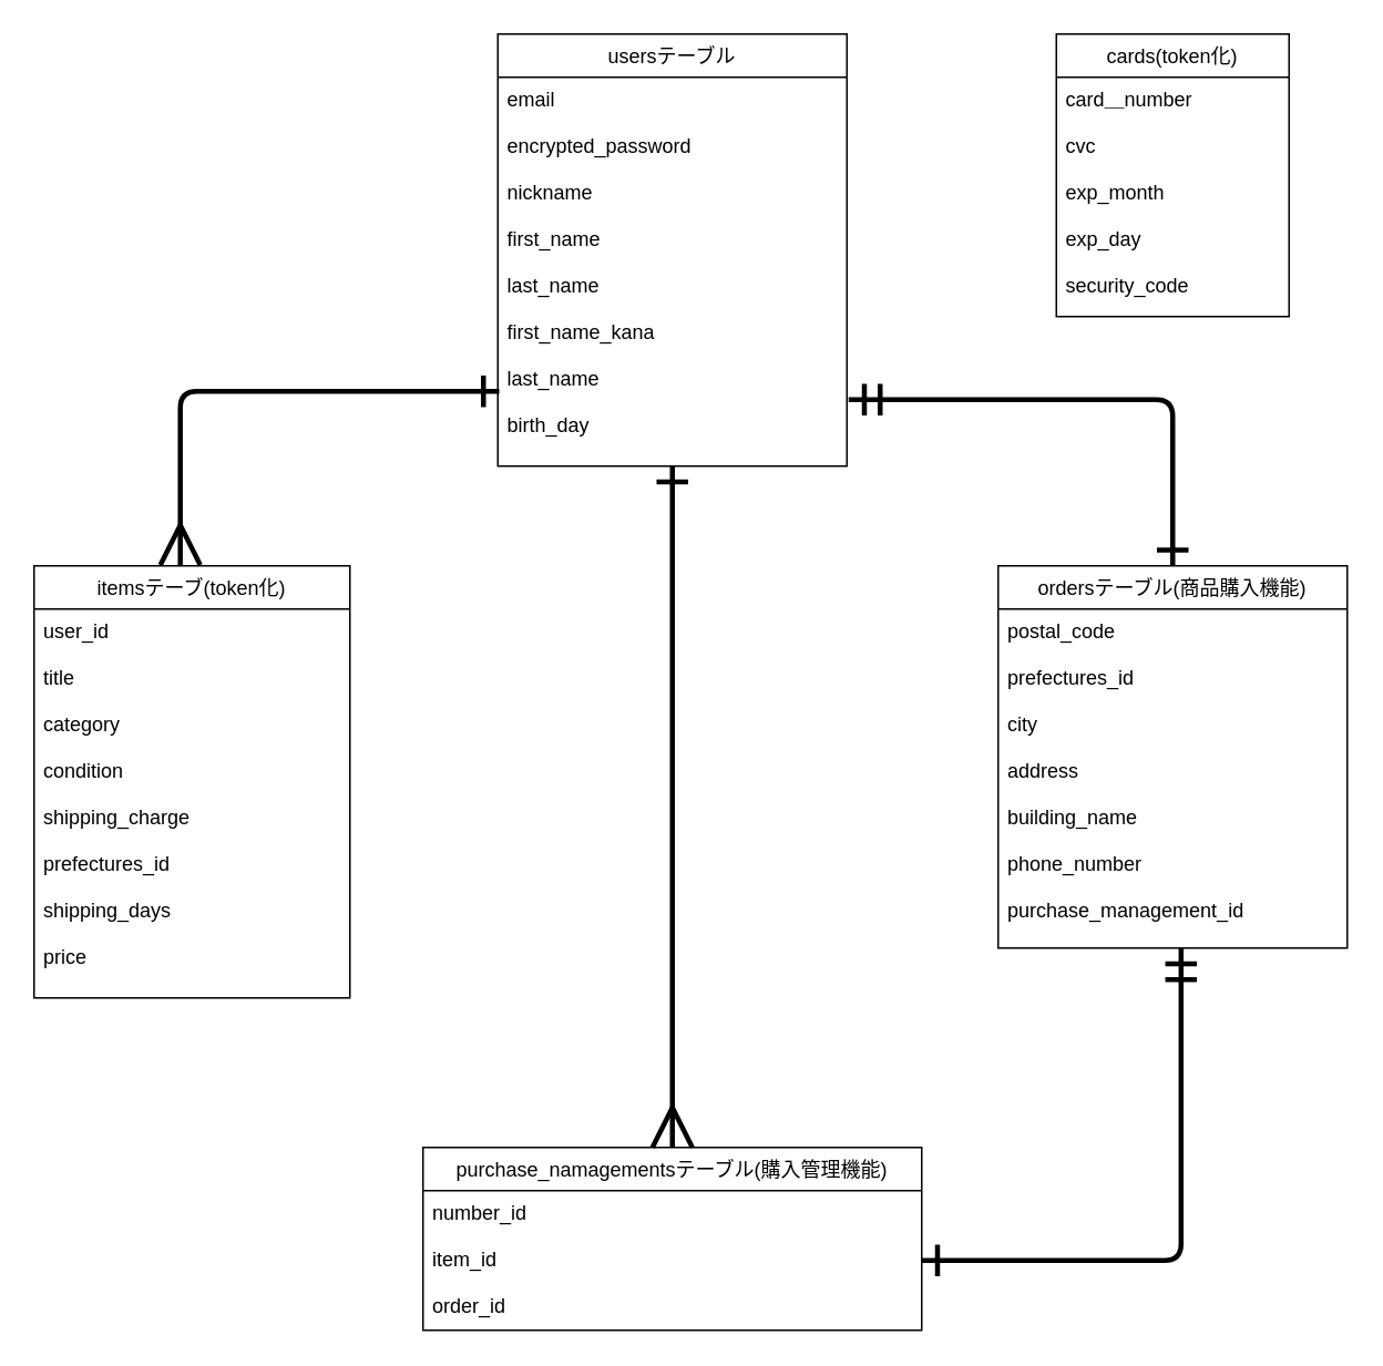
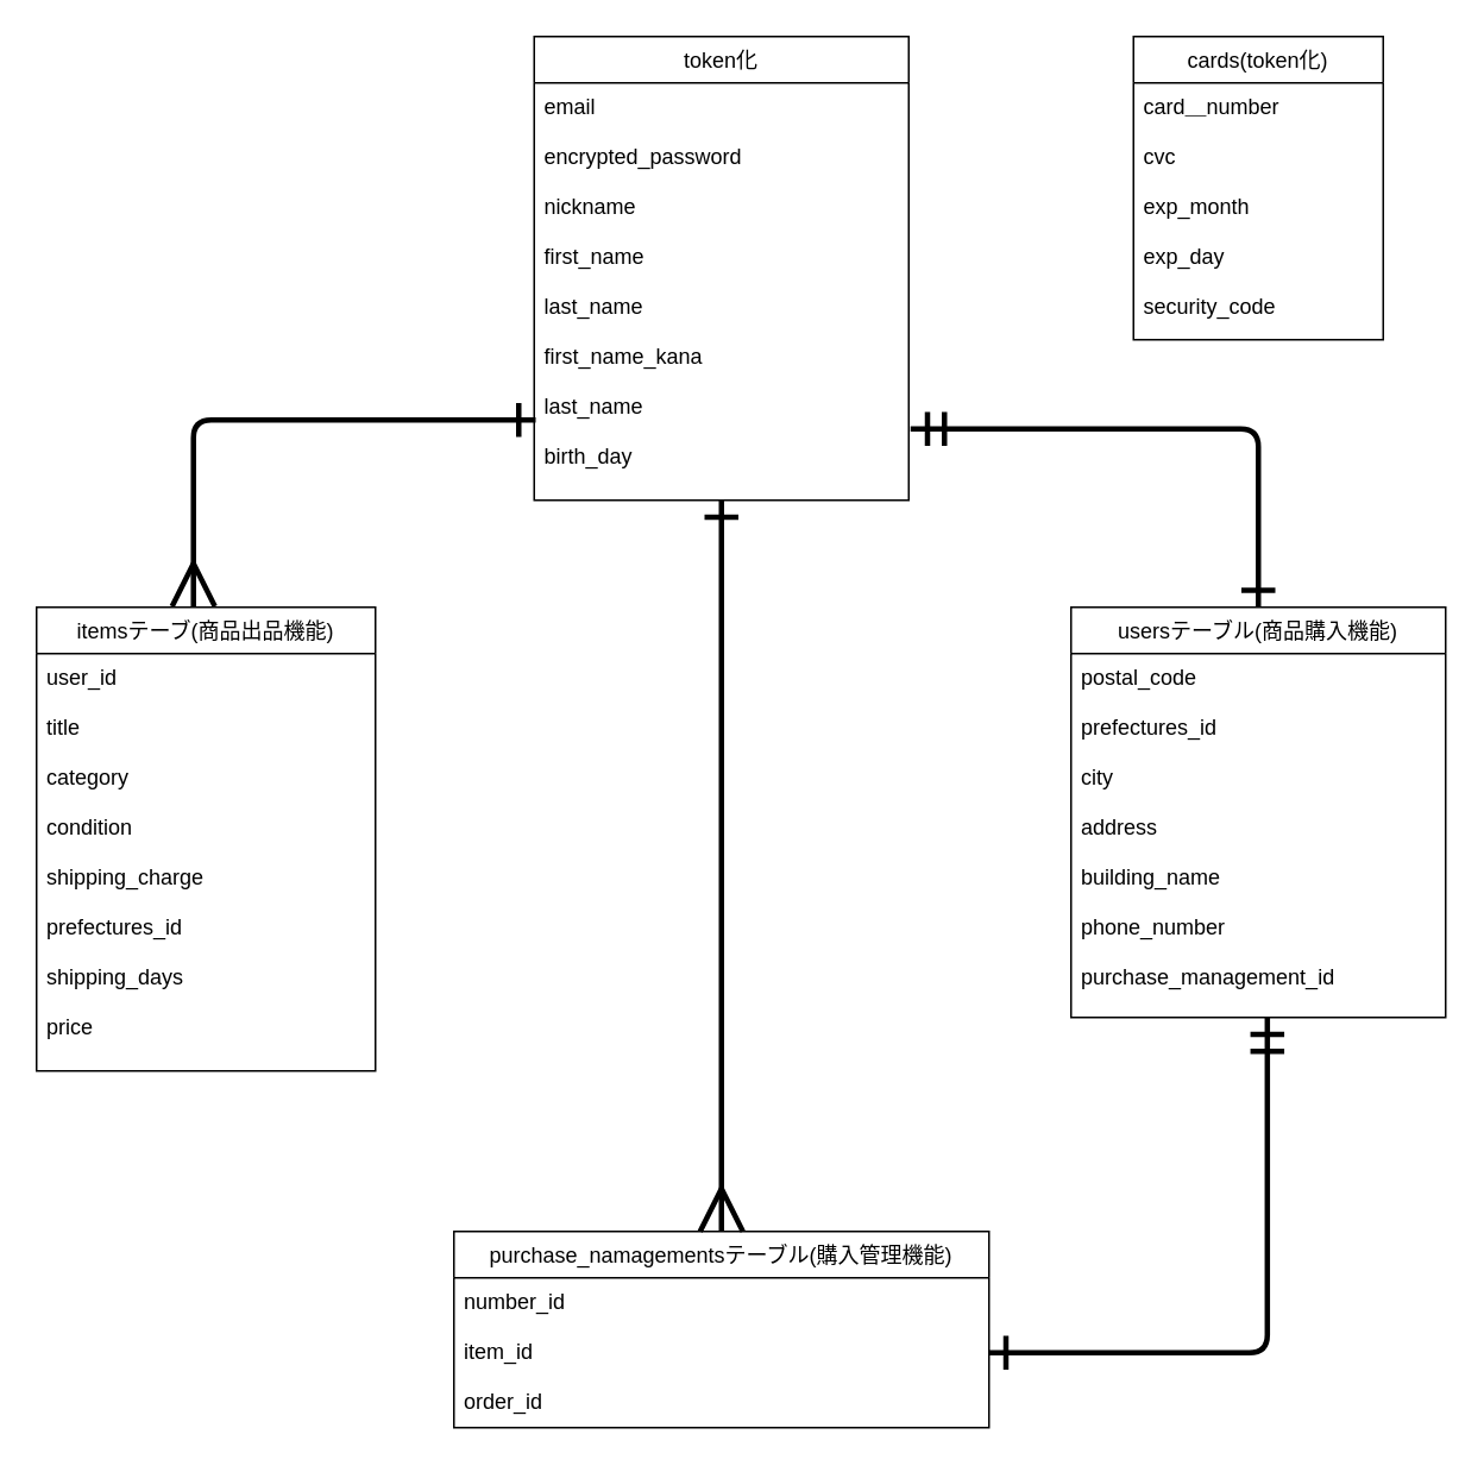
  <mxCell id="0" />
  <mxCell id="1" parent="0" />
- <mxCell id="2" value="itemsテーブ(token化)" style="swimlane;fontStyle=0;childLayout=stackLayout;horizontal=1;startSize=26;fillColor=none;horizontalStack=0;resizeParent=1;resizeParentMax=0;resizeLast=0;collapsible=1;marginBottom=0;" vertex="1" parent="1"><mxGeometry x="20" y="340" width="190" height="260" as="geometry" /></mxCell>
+ <mxCell id="2" value="itemsテーブ(商品出品機能)" style="swimlane;fontStyle=0;childLayout=stackLayout;horizontal=1;startSize=26;fillColor=none;horizontalStack=0;resizeParent=1;resizeParentMax=0;resizeLast=0;collapsible=1;marginBottom=0;" vertex="1" parent="1"><mxGeometry x="20" y="340" width="190" height="260" as="geometry" /></mxCell>
  <mxCell id="3" value="user_id&#10;&#10;title&#10;&#10;category&#10;&#10;condition&#10;&#10;shipping_charge&#10;&#10;prefectures_id&#10;&#10;shipping_days&#10;&#10;price" style="text;strokeColor=none;fillColor=none;align=left;verticalAlign=top;spacingLeft=4;spacingRight=4;overflow=hidden;rotatable=0;points=[[0,0.5],[1,0.5]];portConstraint=eastwest;" vertex="1" parent="2"><mxGeometry y="26" width="190" height="234" as="geometry" /></mxCell>
- <mxCell id="4" value="ordersテーブル(商品購入機能)" style="swimlane;fontStyle=0;childLayout=stackLayout;horizontal=1;startSize=26;fillColor=none;horizontalStack=0;resizeParent=1;resizeParentMax=0;resizeLast=0;collapsible=1;marginBottom=0;" vertex="1" parent="1"><mxGeometry x="600" y="340" width="210" height="230" as="geometry" /></mxCell>
+ <mxCell id="4" value="usersテーブル(商品購入機能)" style="swimlane;fontStyle=0;childLayout=stackLayout;horizontal=1;startSize=26;fillColor=none;horizontalStack=0;resizeParent=1;resizeParentMax=0;resizeLast=0;collapsible=1;marginBottom=0;" vertex="1" parent="1"><mxGeometry x="600" y="340" width="210" height="230" as="geometry" /></mxCell>
  <mxCell id="5" value="postal_code&#10;&#10;prefectures_id&#10;&#10;city&#10;&#10;address&#10;&#10;building_name&#10;&#10;phone_number&#10;&#10;purchase_management_id" style="text;strokeColor=none;fillColor=none;align=left;verticalAlign=top;spacingLeft=4;spacingRight=4;overflow=hidden;rotatable=0;points=[[0,0.5],[1,0.5]];portConstraint=eastwest;" vertex="1" parent="4"><mxGeometry y="26" width="210" height="204" as="geometry" /></mxCell>
  <mxCell id="6" value="purchase_namagementsテーブル(購入管理機能)" style="swimlane;fontStyle=0;childLayout=stackLayout;horizontal=1;startSize=26;fillColor=none;horizontalStack=0;resizeParent=1;resizeParentMax=0;resizeLast=0;collapsible=1;marginBottom=0;" vertex="1" parent="1"><mxGeometry x="254" y="690" width="300" height="110" as="geometry" /></mxCell>
  <mxCell id="7" value="number_id&#10;&#10;item_id&#10;&#10;order_id" style="text;strokeColor=none;fillColor=none;align=left;verticalAlign=top;spacingLeft=4;spacingRight=4;overflow=hidden;rotatable=0;points=[[0,0.5],[1,0.5]];portConstraint=eastwest;" vertex="1" parent="6"><mxGeometry y="26" width="300" height="84" as="geometry" /></mxCell>
  <mxCell id="8" value="cards(token化)" style="swimlane;fontStyle=0;childLayout=stackLayout;horizontal=1;startSize=26;fillColor=none;horizontalStack=0;resizeParent=1;resizeParentMax=0;resizeLast=0;collapsible=1;marginBottom=0;" vertex="1" parent="1"><mxGeometry x="635" y="20" width="140" height="170" as="geometry" /></mxCell>
  <mxCell id="9" value="card＿number&#10;&#10;cvc&#10;&#10;exp_month&#10;&#10;exp_day&#10;&#10;security_code" style="text;strokeColor=none;fillColor=none;align=left;verticalAlign=top;spacingLeft=4;spacingRight=4;overflow=hidden;rotatable=0;points=[[0,0.5],[1,0.5]];portConstraint=eastwest;" vertex="1" parent="8"><mxGeometry y="26" width="140" height="144" as="geometry" /></mxCell>
- <mxCell id="10" value="usersテーブル" style="swimlane;fontStyle=0;childLayout=stackLayout;horizontal=1;startSize=26;fillColor=none;horizontalStack=0;resizeParent=1;resizeParentMax=0;resizeLast=0;collapsible=1;marginBottom=0;" vertex="1" parent="1"><mxGeometry x="299" y="20" width="210" height="260" as="geometry" /></mxCell>
+ <mxCell id="10" value="token化" style="swimlane;fontStyle=0;childLayout=stackLayout;horizontal=1;startSize=26;fillColor=none;horizontalStack=0;resizeParent=1;resizeParentMax=0;resizeLast=0;collapsible=1;marginBottom=0;" vertex="1" parent="1"><mxGeometry x="299" y="20" width="210" height="260" as="geometry" /></mxCell>
  <mxCell id="11" value="email&#10;&#10;encrypted_password&#10;&#10;nickname&#10;&#10;first_name&#10;&#10;last_name&#10;&#10;first_name_kana&#10;&#10;last_name&#10;&#10;birth_day" style="text;strokeColor=none;fillColor=none;align=left;verticalAlign=top;spacingLeft=4;spacingRight=4;overflow=hidden;rotatable=0;points=[[0,0.5],[1,0.5]];portConstraint=eastwest;" vertex="1" parent="10"><mxGeometry y="26" width="210" height="234" as="geometry" /></mxCell>
  <mxCell id="12" style="edgeStyle=elbowEdgeStyle;html=1;entryX=0.004;entryY=0.806;entryDx=0;entryDy=0;entryPerimeter=0;elbow=vertical;exitX=0.463;exitY=-0.002;exitDx=0;exitDy=0;exitPerimeter=0;strokeWidth=3;endArrow=ERone;endFill=0;startArrow=ERmany;startFill=0;endSize=15;startSize=20;" edge="1" parent="1" source="2" target="11"><mxGeometry relative="1" as="geometry"><Array as="points"><mxPoint x="200" y="235" /></Array></mxGeometry></mxCell>
  <mxCell id="13" style="edgeStyle=none;html=1;entryX=0.5;entryY=0;entryDx=0;entryDy=0;strokeWidth=3;startArrow=ERone;startFill=0;endArrow=ERmany;endFill=0;startSize=15;endSize=20;" edge="1" parent="1" source="11" target="6"><mxGeometry relative="1" as="geometry" /></mxCell>
  <mxCell id="14" style="edgeStyle=elbowEdgeStyle;html=1;entryX=0.5;entryY=0;entryDx=0;entryDy=0;elbow=vertical;strokeWidth=3;startArrow=ERmandOne;startFill=0;endArrow=ERone;endFill=0;endSize=15;startSize=15;" edge="1" parent="1" target="4"><mxGeometry relative="1" as="geometry"><mxPoint x="510" y="240" as="sourcePoint" /><Array as="points"><mxPoint x="610" y="240" /></Array></mxGeometry></mxCell>
  <mxCell id="15" style="edgeStyle=elbowEdgeStyle;elbow=vertical;html=1;entryX=1;entryY=0.5;entryDx=0;entryDy=0;startArrow=ERmandOne;startFill=0;endArrow=ERone;endFill=0;startSize=15;endSize=15;strokeWidth=3;exitX=0.524;exitY=1;exitDx=0;exitDy=0;exitPerimeter=0;" edge="1" parent="1" source="5" target="7"><mxGeometry relative="1" as="geometry"><Array as="points"><mxPoint x="705" y="758" /></Array></mxGeometry></mxCell>
